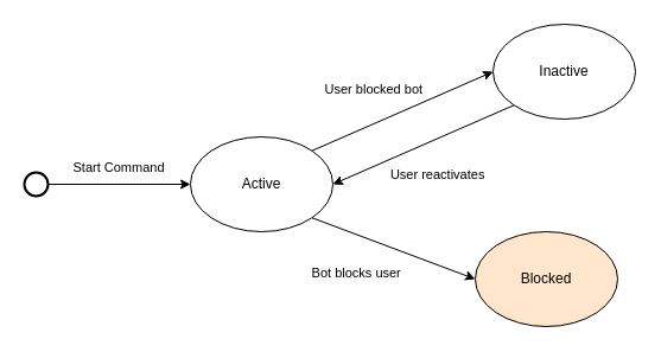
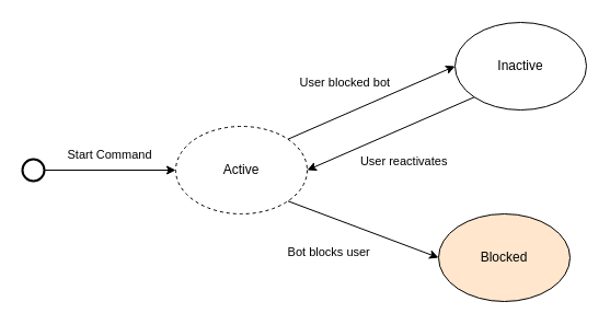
  <mxCell id="0" />
  <mxCell id="1" parent="0" />
- <mxCell id="2" value="Active" style="ellipse;whiteSpace=wrap;html=1;" parent="1" vertex="1"><mxGeometry x="160" y="115" width="120" height="80" as="geometry" /></mxCell>
+ <mxCell id="2" value="Active" style="ellipse;whiteSpace=wrap;html=1;dashed=1;" parent="1" vertex="1"><mxGeometry x="160" y="115" width="120" height="80" as="geometry" /></mxCell>
  <mxCell id="3" value="Inactive" style="ellipse;whiteSpace=wrap;html=1;" parent="1" vertex="1"><mxGeometry x="415" y="20" width="120" height="80" as="geometry" /></mxCell>
  <mxCell id="4" value="Blocked" style="ellipse;whiteSpace=wrap;html=1;fillColor=#ffe6cc;" parent="1" vertex="1"><mxGeometry x="400" y="195" width="120" height="80" as="geometry" /></mxCell>
  <mxCell id="5" value="Start Command" style="rounded=0;orthogonalLoop=1;exitX=1;exitY=0.5;exitDx=0;exitDy=0;exitPerimeter=0;" parent="1" source="9" target="2" edge="1"><mxGeometry y="15" relative="1" as="geometry"><mxPoint as="offset" /></mxGeometry></mxCell>
  <mxCell id="6" value="User blocked bot" style="rounded=0;orthogonalLoop=1;orthogonal=1;entryX=0;entryY=0.5;entryDx=0;entryDy=0;exitX=1;exitY=0;exitDx=0;exitDy=0;" parent="1" source="2" target="3" edge="1"><mxGeometry x="-0.17" y="27" relative="1" as="geometry"><mxPoint as="offset" /></mxGeometry></mxCell>
  <mxCell id="7" value="User reactivates" style="rounded=0;orthogonalLoop=1;orthogonal=1;entryX=1;entryY=0.5;entryDx=0;entryDy=0;exitX=0;exitY=1;exitDx=0;exitDy=0;" parent="1" source="3" target="2" edge="1"><mxGeometry x="-0.019" y="28" relative="1" as="geometry"><mxPoint as="offset" /></mxGeometry></mxCell>
  <mxCell id="8" value="Bot blocks user" style="rounded=0;orthogonalLoop=1;orthogonal=1;entryX=0;entryY=0.5;entryDx=0;entryDy=0;exitX=1;exitY=1;exitDx=0;exitDy=0;" parent="1" source="2" target="4" edge="1"><mxGeometry x="-0.298" y="-31" relative="1" as="geometry"><mxPoint y="-1" as="offset" /></mxGeometry></mxCell>
  <mxCell id="9" value="" style="strokeWidth=2;html=1;shape=mxgraph.flowchart.start_2;whiteSpace=wrap;" parent="1" vertex="1"><mxGeometry x="20" y="145" width="20" height="20" as="geometry" /></mxCell>
